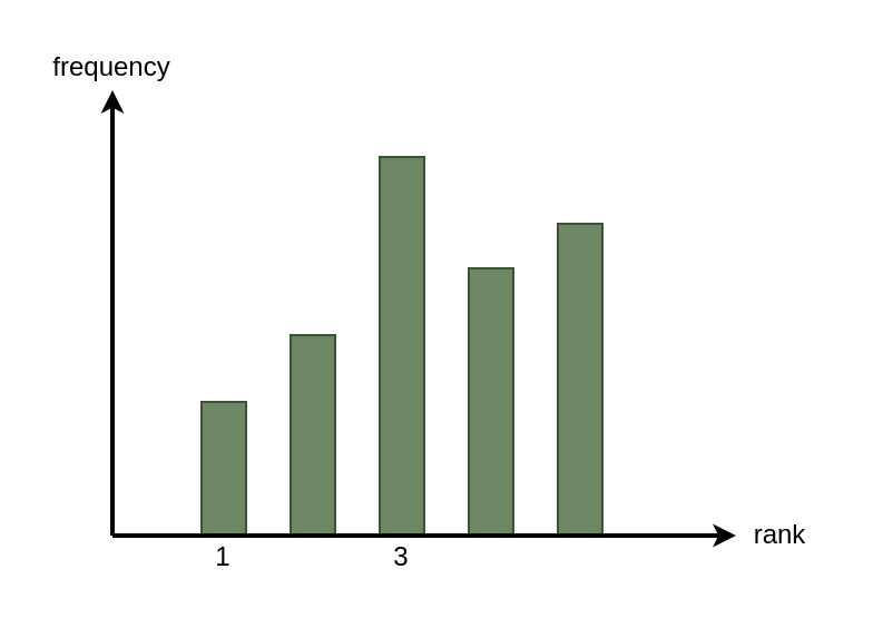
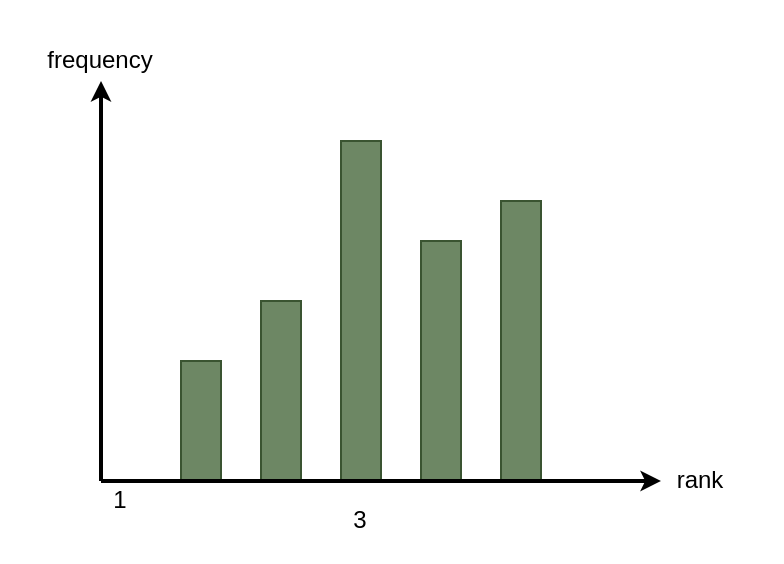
  <mxCell id="0" />
  <mxCell id="1" parent="0" />
  <mxCell id="2" value="" style="endArrow=classic;html=1;strokeWidth=2;startSize=4;endSize=4;" edge="1" parent="1"><mxGeometry width="50" height="50" relative="1" as="geometry"><mxPoint x="50" y="240" as="sourcePoint" /><mxPoint x="50" y="40" as="targetPoint" /></mxGeometry></mxCell>
  <mxCell id="3" value="" style="rounded=0;whiteSpace=wrap;html=1;fillColor=#6d8764;strokeColor=#3A5431;fontColor=#ffffff;" vertex="1" parent="1"><mxGeometry x="90" y="180" width="20" height="60" as="geometry" /></mxCell>
  <mxCell id="4" value="" style="rounded=0;whiteSpace=wrap;html=1;fillColor=#6d8764;strokeColor=#3A5431;fontColor=#ffffff;" vertex="1" parent="1"><mxGeometry x="130" y="150" width="20" height="90" as="geometry" /></mxCell>
  <mxCell id="5" value="" style="rounded=0;whiteSpace=wrap;html=1;fillColor=#6d8764;strokeColor=#3A5431;fontColor=#ffffff;" vertex="1" parent="1"><mxGeometry x="170" y="70" width="20" height="170" as="geometry" /></mxCell>
  <mxCell id="6" value="" style="rounded=0;whiteSpace=wrap;html=1;fillColor=#6d8764;strokeColor=#3A5431;fontColor=#ffffff;" vertex="1" parent="1"><mxGeometry x="210" y="120" width="20" height="120" as="geometry" /></mxCell>
  <mxCell id="7" value="" style="rounded=0;whiteSpace=wrap;html=1;fillColor=#6d8764;strokeColor=#3A5431;fontColor=#ffffff;" vertex="1" parent="1"><mxGeometry x="250" y="100" width="20" height="140" as="geometry" /></mxCell>
  <mxCell id="8" value="" style="endArrow=classic;html=1;strokeWidth=2;startSize=4;endSize=4;" edge="1" parent="1"><mxGeometry width="50" height="50" relative="1" as="geometry"><mxPoint x="50" y="240" as="sourcePoint" /><mxPoint x="330" y="240" as="targetPoint" /></mxGeometry></mxCell>
  <mxCell id="9" value="rank" style="text;html=1;strokeColor=none;fillColor=none;align=center;verticalAlign=middle;whiteSpace=wrap;rounded=0;" vertex="1" parent="1"><mxGeometry x="330" y="230" width="40" height="20" as="geometry" /></mxCell>
- <mxCell id="10" value="1" style="text;html=1;strokeColor=none;fillColor=none;align=center;verticalAlign=middle;whiteSpace=wrap;rounded=0;" vertex="1" parent="1"><mxGeometry x="90" y="240" width="20" height="20" as="geometry" /></mxCell>
- <mxCell id="11" value="3" style="text;html=1;strokeColor=none;fillColor=none;align=center;verticalAlign=middle;whiteSpace=wrap;rounded=0;" vertex="1" parent="1"><mxGeometry x="170" y="240" width="20" height="20" as="geometry" /></mxCell>
+ <mxCell id="10" value="1" style="text;html=1;strokeColor=none;fillColor=none;align=center;verticalAlign=middle;whiteSpace=wrap;rounded=0;" vertex="1" parent="1"><mxGeometry x="50" y="240" width="20" height="20" as="geometry" /></mxCell>
+ <mxCell id="11" value="3" style="text;html=1;strokeColor=none;fillColor=none;align=center;verticalAlign=middle;whiteSpace=wrap;rounded=0;" vertex="1" parent="1"><mxGeometry x="170" y="250" width="20" height="20" as="geometry" /></mxCell>
  <mxCell id="12" value="frequency" style="text;html=1;strokeColor=none;fillColor=none;align=center;verticalAlign=middle;whiteSpace=wrap;rounded=0;" vertex="1" parent="1"><mxGeometry x="20" y="20" width="60" height="20" as="geometry" /></mxCell>
